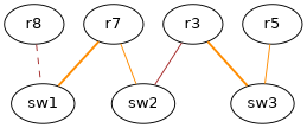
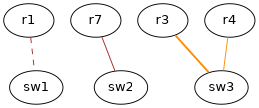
  digraph {
    fontname="DejaVu Sans"
    node [fontname="DejaVu Sans"]
    edge [color=darkorange dir=none fontname="DejaVu Sans" style=solid]
-   r1 [label=r8]
+   r1
    sw1
    n3 [label=r7]
    sw2
    r3
    sw3
-   r4 [label=r5]
+   r4
    r1 -> sw1 [color=brown style=dashed]
-   n3 -> sw1 [style=bold]
-   n3 -> sw2
-   r3 -> sw2 [color=brown]
+   n3 -> sw2 [color=brown]
    r3 -> sw3 [style=bold]
    r4 -> sw3
  }
